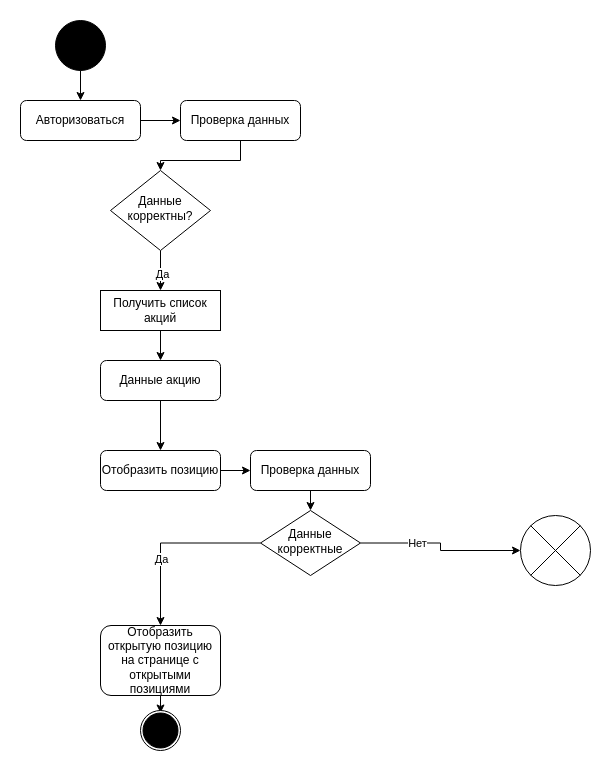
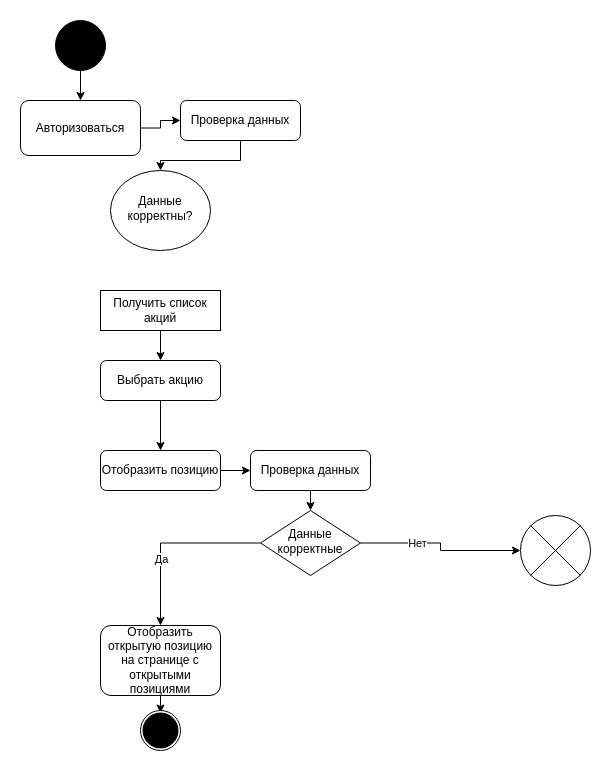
  <mxCell id="0" />
  <mxCell id="1" parent="0" />
  <mxCell id="2" style="edgeStyle=orthogonalEdgeStyle;rounded=0;orthogonalLoop=1;jettySize=auto;html=1;exitX=1;exitY=0.5;exitDx=0;exitDy=0;entryX=0;entryY=0.5;entryDx=0;entryDy=0;" parent="1" source="3" target="8" edge="1"><mxGeometry relative="1" as="geometry" /></mxCell>
- <mxCell id="3" value="Авторизоваться" style="rounded=1;whiteSpace=wrap;html=1;fontSize=12;glass=0;strokeWidth=1;shadow=0;" parent="1" vertex="1"><mxGeometry x="20" y="100" width="120" height="40" as="geometry" /></mxCell>
- <mxCell id="4" style="edgeStyle=orthogonalEdgeStyle;rounded=0;orthogonalLoop=1;jettySize=auto;html=1;exitX=0.5;exitY=1;exitDx=0;exitDy=0;" parent="1" source="6" target="10" edge="1"><mxGeometry relative="1" as="geometry" /></mxCell>
- <mxCell id="5" value="Да" style="edgeLabel;html=1;align=center;verticalAlign=middle;resizable=0;points=[];" parent="4" vertex="1" connectable="0"><mxGeometry x="0.163" y="1" relative="1" as="geometry"><mxPoint as="offset" /></mxGeometry></mxCell>
- <mxCell id="6" value="Данные корректны?" style="rhombus;whiteSpace=wrap;html=1;shadow=0;fontFamily=Helvetica;fontSize=12;align=center;strokeWidth=1;spacing=6;spacingTop=-4;" parent="1" vertex="1"><mxGeometry x="110" y="170" width="100" height="80" as="geometry" /></mxCell>
+ <mxCell id="3" value="Авторизоваться" style="rounded=1;whiteSpace=wrap;html=1;fontSize=12;glass=0;strokeWidth=1;shadow=0;" parent="1" vertex="1"><mxGeometry x="20" y="100" width="120" height="55" as="geometry" /></mxCell>
+ <mxCell id="6" value="Данные корректны?" style="ellipse;whiteSpace=wrap;html=1;shadow=0;fontFamily=Helvetica;fontSize=12;align=center;strokeWidth=1;spacing=6;spacingTop=-4;" parent="1" vertex="1"><mxGeometry x="110" y="170" width="100" height="80" as="geometry" /></mxCell>
  <mxCell id="7" style="edgeStyle=orthogonalEdgeStyle;rounded=0;orthogonalLoop=1;jettySize=auto;html=1;exitX=0.5;exitY=1;exitDx=0;exitDy=0;entryX=0.5;entryY=0;entryDx=0;entryDy=0;" parent="1" source="8" target="6" edge="1"><mxGeometry relative="1" as="geometry" /></mxCell>
  <mxCell id="8" value="Проверка данных" style="rounded=1;whiteSpace=wrap;html=1;fontSize=12;glass=0;strokeWidth=1;shadow=0;" parent="1" vertex="1"><mxGeometry x="180" y="100" width="120" height="40" as="geometry" /></mxCell>
  <mxCell id="9" style="edgeStyle=orthogonalEdgeStyle;rounded=0;orthogonalLoop=1;jettySize=auto;html=1;exitX=0.5;exitY=1;exitDx=0;exitDy=0;" edge="1" parent="1" source="10" target="27"><mxGeometry relative="1" as="geometry" /></mxCell>
  <mxCell id="10" value="Получить список акций" style="whiteSpace=wrap;html=1;fontSize=12;glass=0;strokeWidth=1;shadow=0;rounded=0;" parent="1" vertex="1"><mxGeometry x="100" y="290" width="120" height="40" as="geometry" /></mxCell>
  <mxCell id="11" style="edgeStyle=orthogonalEdgeStyle;rounded=0;orthogonalLoop=1;jettySize=auto;html=1;exitX=0.5;exitY=1;exitDx=0;exitDy=0;entryX=0.5;entryY=0;entryDx=0;entryDy=0;" parent="1" source="12" target="3" edge="1"><mxGeometry relative="1" as="geometry" /></mxCell>
  <mxCell id="12" value="" style="ellipse;whiteSpace=wrap;html=1;aspect=fixed;fillColor=#000000;" parent="1" vertex="1"><mxGeometry x="55" width="50" height="50" as="geometry" y="20" /></mxCell>
  <mxCell id="13" style="edgeStyle=orthogonalEdgeStyle;rounded=0;orthogonalLoop=1;jettySize=auto;html=1;exitX=0;exitY=0.5;exitDx=0;exitDy=0;entryX=0.5;entryY=0;entryDx=0;entryDy=0;" edge="1" parent="1" source="17" target="19"><mxGeometry relative="1" as="geometry" /></mxCell>
  <mxCell id="14" value="Да" style="edgeLabel;html=1;align=center;verticalAlign=middle;resizable=0;points=[];" vertex="1" connectable="0" parent="13"><mxGeometry x="0.097" y="1" relative="1" as="geometry"><mxPoint x="-1" y="16" as="offset" /></mxGeometry></mxCell>
  <mxCell id="15" style="edgeStyle=orthogonalEdgeStyle;rounded=0;orthogonalLoop=1;jettySize=auto;html=1;exitX=1;exitY=0.5;exitDx=0;exitDy=0;entryX=0;entryY=0.5;entryDx=0;entryDy=0;entryPerimeter=0;" edge="1" parent="1" source="17" target="28"><mxGeometry relative="1" as="geometry" /></mxCell>
  <mxCell id="16" value="Нет" style="edgeLabel;html=1;align=center;verticalAlign=middle;resizable=0;points=[];" vertex="1" connectable="0" parent="15"><mxGeometry x="-0.329" relative="1" as="geometry"><mxPoint as="offset" /></mxGeometry></mxCell>
  <mxCell id="17" value="Данные корректные" style="rhombus;whiteSpace=wrap;html=1;shadow=0;fontFamily=Helvetica;fontSize=12;align=center;strokeWidth=1;spacing=6;spacingTop=-4;" vertex="1" parent="1"><mxGeometry x="260" y="510" width="100" height="65" as="geometry" /></mxCell>
  <mxCell id="18" style="edgeStyle=orthogonalEdgeStyle;rounded=0;orthogonalLoop=1;jettySize=auto;html=1;exitX=0.5;exitY=1;exitDx=0;exitDy=0;" edge="1" parent="1" source="19" target="26"><mxGeometry relative="1" as="geometry" /></mxCell>
  <mxCell id="19" value="Отобразить открытую позицию на странице с открытыми позициями" style="rounded=1;whiteSpace=wrap;html=1;fontSize=12;glass=0;strokeWidth=1;shadow=0;" vertex="1" parent="1"><mxGeometry x="100" y="625" width="120" height="70" as="geometry" /></mxCell>
  <mxCell id="20" style="edgeStyle=orthogonalEdgeStyle;rounded=0;orthogonalLoop=1;jettySize=auto;html=1;" edge="1" parent="1" target="22" source="27"><mxGeometry relative="1" as="geometry"><mxPoint x="160" y="420" as="sourcePoint" /></mxGeometry></mxCell>
  <mxCell id="21" style="edgeStyle=orthogonalEdgeStyle;rounded=0;orthogonalLoop=1;jettySize=auto;html=1;exitX=1;exitY=0.5;exitDx=0;exitDy=0;entryX=0;entryY=0.5;entryDx=0;entryDy=0;" edge="1" parent="1" source="22" target="24"><mxGeometry relative="1" as="geometry" /></mxCell>
  <mxCell id="22" value="Отобразить позицию" style="rounded=1;whiteSpace=wrap;html=1;fontSize=12;glass=0;strokeWidth=1;shadow=0;" vertex="1" parent="1"><mxGeometry x="100" y="450" width="120" height="40" as="geometry" /></mxCell>
  <mxCell id="23" style="edgeStyle=orthogonalEdgeStyle;rounded=0;orthogonalLoop=1;jettySize=auto;html=1;exitX=0.5;exitY=1;exitDx=0;exitDy=0;entryX=0.5;entryY=0;entryDx=0;entryDy=0;" edge="1" parent="1" source="24" target="17"><mxGeometry relative="1" as="geometry" /></mxCell>
  <mxCell id="24" value="Проверка данных" style="rounded=1;whiteSpace=wrap;html=1;fontSize=12;glass=0;strokeWidth=1;shadow=0;" vertex="1" parent="1"><mxGeometry x="250" y="450" width="120" height="40" as="geometry" /></mxCell>
  <mxCell id="25" value="" style="ellipse;whiteSpace=wrap;html=1;aspect=fixed;fillColor=#FFFFFF;" vertex="1" parent="1"><mxGeometry x="140" y="710" width="40" height="40" as="geometry" /></mxCell>
  <mxCell id="26" value="" style="ellipse;whiteSpace=wrap;html=1;aspect=fixed;fillColor=#000000;" vertex="1" parent="1"><mxGeometry x="142.5" y="712.5" width="35" height="35" as="geometry" /></mxCell>
- <mxCell id="27" value="Данные акцию" style="rounded=1;whiteSpace=wrap;html=1;fontSize=12;glass=0;strokeWidth=1;shadow=0;" vertex="1" parent="1"><mxGeometry x="100" y="360" width="120" height="40" as="geometry" /></mxCell>
+ <mxCell id="27" value="Выбрать акцию" style="rounded=1;whiteSpace=wrap;html=1;fontSize=12;glass=0;strokeWidth=1;shadow=0;" vertex="1" parent="1"><mxGeometry x="100" y="360" width="120" height="40" as="geometry" /></mxCell>
  <mxCell id="28" value="" style="verticalLabelPosition=bottom;verticalAlign=top;html=1;shape=mxgraph.flowchart.or;" vertex="1" parent="1"><mxGeometry x="520" y="515" width="70" height="70" as="geometry" /></mxCell>
